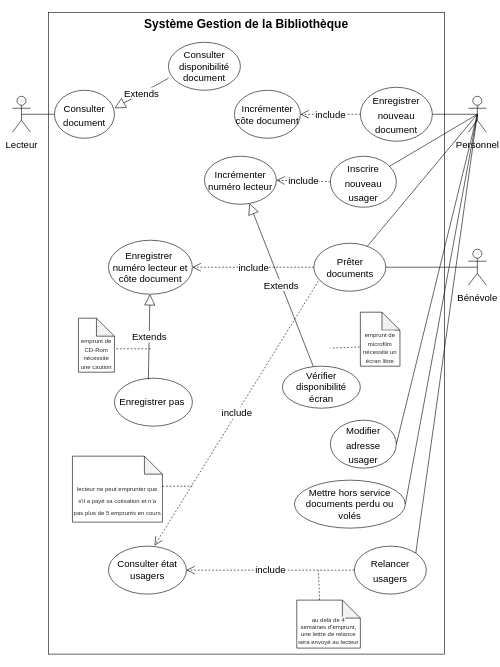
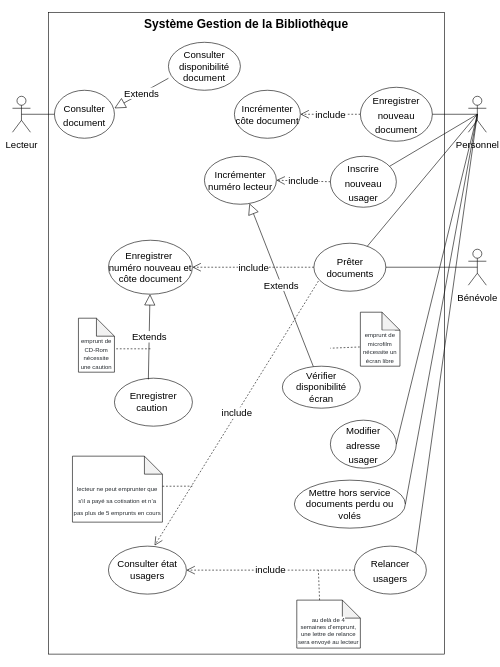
  <mxCell id="0" />
  <mxCell id="1" parent="0" />
  <mxCell id="2" value="Système Gestion de la Bibliothèque" style="whiteSpace=wrap;html=1;verticalAlign=top;fontStyle=1;fontSize=20;" parent="1" vertex="1"><mxGeometry x="80" y="20" width="660" height="1070" as="geometry" /></mxCell>
  <mxCell id="3" value="&lt;font style=&quot;font-size: 16px&quot;&gt;Lecteur&lt;/font&gt;" style="shape=umlActor;verticalLabelPosition=bottom;verticalAlign=top;html=1;outlineConnect=0;fontSize=20;" parent="1" vertex="1"><mxGeometry x="20" y="160" width="30" height="60" as="geometry" /></mxCell>
  <mxCell id="4" value="&lt;span style=&quot;font-size: 16px&quot;&gt;Personnel&lt;/span&gt;" style="shape=umlActor;verticalLabelPosition=bottom;verticalAlign=top;html=1;outlineConnect=0;fontSize=20;" parent="1" vertex="1"><mxGeometry x="780" y="160" width="30" height="60" as="geometry" /></mxCell>
  <mxCell id="5" value="&lt;font style=&quot;font-size: 16px&quot;&gt;Bénévole&lt;/font&gt;" style="shape=umlActor;verticalLabelPosition=bottom;verticalAlign=top;html=1;outlineConnect=0;fontSize=20;" parent="1" vertex="1"><mxGeometry x="780" y="415" width="30" height="60" as="geometry" /></mxCell>
  <mxCell id="6" value="&lt;font style=&quot;font-size: 16px&quot;&gt;Consulter document&lt;/font&gt;" style="ellipse;whiteSpace=wrap;html=1;fontSize=20;" parent="1" vertex="1"><mxGeometry x="90" y="150" width="100" height="80" as="geometry" /></mxCell>
  <mxCell id="7" value="&lt;font style=&quot;font-size: 16px&quot;&gt;Enregistrer nouveau document&lt;/font&gt;" style="ellipse;whiteSpace=wrap;html=1;fontSize=20;" parent="1" vertex="1"><mxGeometry x="600" y="145" width="120" height="90" as="geometry" /></mxCell>
  <mxCell id="8" value="&lt;font style=&quot;font-size: 16px&quot;&gt;Inscrire &lt;br&gt;nouveau usager&lt;/font&gt;" style="ellipse;whiteSpace=wrap;html=1;fontSize=20;" parent="1" vertex="1"><mxGeometry x="550" y="260" width="110" height="85" as="geometry" /></mxCell>
  <mxCell id="9" value="&lt;font style=&quot;font-size: 16px&quot;&gt;Modifier adresse usager&lt;/font&gt;" style="ellipse;whiteSpace=wrap;html=1;fontSize=20;" parent="1" vertex="1"><mxGeometry x="550" y="700" width="110" height="80" as="geometry" /></mxCell>
  <mxCell id="10" value="&lt;font style=&quot;font-size: 16px&quot;&gt;Relancer usagers&lt;/font&gt;" style="ellipse;whiteSpace=wrap;html=1;fontSize=20;" parent="1" vertex="1"><mxGeometry x="590" y="910" width="120" height="80" as="geometry" /></mxCell>
  <mxCell id="11" value="" style="endArrow=none;html=1;rounded=0;fontSize=20;entryX=0.5;entryY=0.5;entryDx=0;entryDy=0;entryPerimeter=0;" parent="1" source="7" target="4" edge="1"><mxGeometry width="50" height="50" relative="1" as="geometry"><mxPoint x="400" y="400" as="sourcePoint" /><mxPoint x="450" y="350" as="targetPoint" /></mxGeometry></mxCell>
  <mxCell id="12" value="" style="endArrow=none;html=1;rounded=0;fontSize=20;exitX=0.5;exitY=0.5;exitDx=0;exitDy=0;exitPerimeter=0;" parent="1" source="4" target="8" edge="1"><mxGeometry width="50" height="50" relative="1" as="geometry"><mxPoint x="400" y="400" as="sourcePoint" /><mxPoint x="450" y="350" as="targetPoint" /></mxGeometry></mxCell>
  <mxCell id="13" value="" style="endArrow=none;html=1;rounded=0;exitX=1;exitY=0.5;exitDx=0;exitDy=0;entryX=0.5;entryY=0.5;entryDx=0;entryDy=0;entryPerimeter=0;" parent="1" source="9" edge="1" target="4"><mxGeometry width="50" height="50" relative="1" as="geometry"><mxPoint x="400" y="440" as="sourcePoint" /><mxPoint x="705" y="190" as="targetPoint" /></mxGeometry></mxCell>
  <mxCell id="14" value="&lt;div&gt;&lt;font style=&quot;font-size: 16px&quot;&gt;Prêter documents&lt;/font&gt;&lt;/div&gt;" style="ellipse;whiteSpace=wrap;html=1;" parent="1" vertex="1"><mxGeometry x="522.5" y="405" width="120" height="80" as="geometry" /></mxCell>
  <mxCell id="15" value="" style="endArrow=none;html=1;rounded=0;fontSize=20;entryX=0.5;entryY=0.5;entryDx=0;entryDy=0;entryPerimeter=0;" parent="1" source="14" target="5" edge="1"><mxGeometry width="50" height="50" relative="1" as="geometry"><mxPoint x="400" y="560" as="sourcePoint" /><mxPoint x="450" y="510" as="targetPoint" /></mxGeometry></mxCell>
  <mxCell id="16" value="Mettre hors service documents perdu ou volés" style="ellipse;whiteSpace=wrap;html=1;fontSize=16;" parent="1" vertex="1"><mxGeometry x="490" y="800" width="185" height="80" as="geometry" /></mxCell>
  <mxCell id="17" value="" style="endArrow=none;html=1;rounded=0;fontSize=16;exitX=1;exitY=0.5;exitDx=0;exitDy=0;entryX=0.5;entryY=0.5;entryDx=0;entryDy=0;entryPerimeter=0;" parent="1" source="16" target="4" edge="1"><mxGeometry width="50" height="50" relative="1" as="geometry"><mxPoint x="400" y="610" as="sourcePoint" /><mxPoint x="450" y="560" as="targetPoint" /></mxGeometry></mxCell>
  <mxCell id="18" value="Consulter état usagers" style="ellipse;whiteSpace=wrap;html=1;fontSize=16;" parent="1" vertex="1"><mxGeometry x="180" y="910" width="130" height="80" as="geometry" /></mxCell>
  <mxCell id="19" value="" style="endArrow=none;html=1;rounded=0;fontSize=16;entryX=0.5;entryY=0.5;entryDx=0;entryDy=0;entryPerimeter=0;" parent="1" source="14" target="4" edge="1"><mxGeometry width="50" height="50" relative="1" as="geometry"><mxPoint x="400" y="490" as="sourcePoint" /><mxPoint x="450" y="440" as="targetPoint" /></mxGeometry></mxCell>
  <mxCell id="20" value="" style="endArrow=none;html=1;rounded=0;fontSize=16;exitX=1;exitY=0;exitDx=0;exitDy=0;entryX=0.5;entryY=0.5;entryDx=0;entryDy=0;entryPerimeter=0;" parent="1" source="10" target="4" edge="1"><mxGeometry width="50" height="50" relative="1" as="geometry"><mxPoint x="400" y="650" as="sourcePoint" /><mxPoint x="450" y="600" as="targetPoint" /></mxGeometry></mxCell>
  <mxCell id="21" value="" style="endArrow=none;html=1;rounded=0;fontSize=16;exitX=0.5;exitY=0.5;exitDx=0;exitDy=0;exitPerimeter=0;" parent="1" source="3" target="6" edge="1"><mxGeometry width="50" height="50" relative="1" as="geometry"><mxPoint x="400" y="530" as="sourcePoint" /><mxPoint x="195" y="200" as="targetPoint" /></mxGeometry></mxCell>
  <mxCell id="22" value="include" style="endArrow=open;endSize=12;dashed=1;html=1;rounded=0;fontSize=16;exitX=0;exitY=0.5;exitDx=0;exitDy=0;" parent="1" source="10" target="18" edge="1"><mxGeometry width="160" relative="1" as="geometry"><mxPoint x="340" y="660" as="sourcePoint" /><mxPoint x="500" y="660" as="targetPoint" /></mxGeometry></mxCell>
  <mxCell id="23" value="include" style="endArrow=open;endSize=12;dashed=1;html=1;rounded=0;fontSize=16;" parent="1" source="14" target="24" edge="1"><mxGeometry width="160" relative="1" as="geometry"><mxPoint x="340" y="480" as="sourcePoint" /><mxPoint x="293.854" y="495" as="targetPoint" /></mxGeometry></mxCell>
- <mxCell id="24" value="Enregistrer&amp;nbsp; numéro lecteur et côte document" style="ellipse;whiteSpace=wrap;html=1;fontSize=16;" parent="1" vertex="1"><mxGeometry x="180" y="400" width="140" height="90" as="geometry" /></mxCell>
- <mxCell id="25" value="Enregistrer pas&amp;nbsp;" style="ellipse;whiteSpace=wrap;html=1;fontSize=16;" parent="1" vertex="1"><mxGeometry x="190" y="630" width="130" height="80" as="geometry" /></mxCell>
+ <mxCell id="24" value="Enregistrer&amp;nbsp; numéro nouveau et côte document" style="ellipse;whiteSpace=wrap;html=1;fontSize=16;" parent="1" vertex="1"><mxGeometry x="180" y="400" width="140" height="90" as="geometry" /></mxCell>
+ <mxCell id="25" value="Enregistrer caution&amp;nbsp;" style="ellipse;whiteSpace=wrap;html=1;fontSize=16;" parent="1" vertex="1"><mxGeometry x="190" y="630" width="130" height="80" as="geometry" /></mxCell>
  <mxCell id="26" value="Vérifier disponibilité &lt;br&gt;écran" style="ellipse;whiteSpace=wrap;html=1;fontSize=16;" parent="1" vertex="1"><mxGeometry x="470" y="610" width="130" height="70" as="geometry" /></mxCell>
  <mxCell id="27" value="Extends" style="endArrow=block;endSize=16;endFill=0;html=1;rounded=0;fontSize=16;" parent="1" source="26" target="35" edge="1"><mxGeometry width="160" relative="1" as="geometry"><mxPoint x="340" y="560" as="sourcePoint" /><mxPoint x="500" y="560" as="targetPoint" /></mxGeometry></mxCell>
  <mxCell id="28" value="Extends" style="endArrow=block;endSize=16;endFill=0;html=1;rounded=0;fontSize=16;exitX=0.435;exitY=0.025;exitDx=0;exitDy=0;exitPerimeter=0;" parent="1" source="25" target="24" edge="1"><mxGeometry width="160" relative="1" as="geometry"><mxPoint x="340" y="700" as="sourcePoint" /><mxPoint x="233.75" y="545" as="targetPoint" /></mxGeometry></mxCell>
  <mxCell id="29" value="&lt;font style=&quot;font-size: 10px&quot;&gt;&amp;nbsp;&lt;br&gt;&lt;span style=&quot;color: rgb(36 , 41 , 46) ; font-family: , &amp;#34;blinkmacsystemfont&amp;#34; , &amp;#34;segoe ui&amp;#34; , &amp;#34;helvetica&amp;#34; , &amp;#34;arial&amp;#34; , sans-serif , &amp;#34;apple color emoji&amp;#34; , &amp;#34;segoe ui emoji&amp;#34; ; text-align: left ; background-color: rgb(255 , 255 , 255)&quot;&gt;&lt;font style=&quot;font-size: 10px&quot;&gt;&lt;br&gt;emprunt de CD-Rom nécessite une caution&lt;/font&gt;&lt;/span&gt;&lt;/font&gt;" style="shape=note;whiteSpace=wrap;html=1;backgroundOutline=1;darkOpacity=0.05;" vertex="1" parent="1"><mxGeometry x="130" y="530" width="60" height="90" as="geometry" /></mxCell>
  <mxCell id="30" value="" style="endArrow=none;dashed=1;html=1;rounded=0;fontSize=12;entryX=1.017;entryY=0.567;entryDx=0;entryDy=0;entryPerimeter=0;" edge="1" parent="1" target="29"><mxGeometry width="50" height="50" relative="1" as="geometry"><mxPoint x="250" y="581" as="sourcePoint" /><mxPoint x="230" y="575" as="targetPoint" /></mxGeometry></mxCell>
  <mxCell id="31" value="&lt;span style=&quot;color: rgb(36 , 41 , 46) ; font-family: , &amp;#34;blinkmacsystemfont&amp;#34; , &amp;#34;segoe ui&amp;#34; , &amp;#34;helvetica&amp;#34; , &amp;#34;arial&amp;#34; , sans-serif , &amp;#34;apple color emoji&amp;#34; , &amp;#34;segoe ui emoji&amp;#34; ; text-align: left ; background-color: rgb(255 , 255 , 255)&quot;&gt;&lt;font style=&quot;font-size: 10px&quot;&gt;&lt;br&gt;&lt;br&gt;emprunt de microfilm nécessite un écran libre&lt;/font&gt;&lt;/span&gt;" style="shape=note;whiteSpace=wrap;html=1;backgroundOutline=1;darkOpacity=0.05;fontSize=12;" vertex="1" parent="1"><mxGeometry x="600" y="520" width="66" height="90" as="geometry" /></mxCell>
  <mxCell id="32" value="" style="endArrow=none;dashed=1;html=1;rounded=0;fontSize=10;exitX=-0.015;exitY=0.644;exitDx=0;exitDy=0;exitPerimeter=0;" edge="1" parent="1" source="31"><mxGeometry width="50" height="50" relative="1" as="geometry"><mxPoint x="400" y="460" as="sourcePoint" /><mxPoint x="550" y="580" as="targetPoint" /></mxGeometry></mxCell>
  <mxCell id="33" value="&lt;font style=&quot;font-size: 16px&quot;&gt;Incrémenter côte document&lt;/font&gt;" style="ellipse;whiteSpace=wrap;html=1;fontSize=10;" vertex="1" parent="1"><mxGeometry x="390" y="150" width="110" height="80" as="geometry" /></mxCell>
  <mxCell id="34" value="include" style="endArrow=open;endSize=12;dashed=1;html=1;rounded=0;fontSize=16;entryX=1;entryY=0.5;entryDx=0;entryDy=0;" edge="1" parent="1" source="7" target="33"><mxGeometry width="160" relative="1" as="geometry"><mxPoint x="340" y="420" as="sourcePoint" /><mxPoint x="500" y="420" as="targetPoint" /></mxGeometry></mxCell>
  <mxCell id="35" value="&lt;font style=&quot;font-size: 16px&quot;&gt;Incrémenter numéro lecteur&lt;/font&gt;" style="ellipse;whiteSpace=wrap;html=1;fontSize=10;" vertex="1" parent="1"><mxGeometry x="340" y="260" width="120" height="80" as="geometry" /></mxCell>
  <mxCell id="36" value="include" style="endArrow=open;endSize=12;dashed=1;html=1;rounded=0;fontSize=16;exitX=0;exitY=0.5;exitDx=0;exitDy=0;entryX=1;entryY=0.5;entryDx=0;entryDy=0;" edge="1" parent="1" source="8" target="35"><mxGeometry width="160" relative="1" as="geometry"><mxPoint x="340" y="420" as="sourcePoint" /><mxPoint x="500" y="420" as="targetPoint" /></mxGeometry></mxCell>
  <mxCell id="37" value="include" style="endArrow=open;endSize=12;dashed=1;html=1;rounded=0;fontSize=16;entryX=0.592;entryY=-0.012;entryDx=0;entryDy=0;exitX=0.063;exitY=0.788;exitDx=0;exitDy=0;entryPerimeter=0;exitPerimeter=0;" edge="1" parent="1" source="14" target="18"><mxGeometry width="160" relative="1" as="geometry"><mxPoint x="340" y="570" as="sourcePoint" /><mxPoint x="500" y="570" as="targetPoint" /></mxGeometry></mxCell>
  <mxCell id="38" value="&lt;p&gt;&lt;span style=&quot;background-color: rgb(255 , 255 , 255) ; color: rgb(36 , 41 , 46) ; font-size: 10px ; text-align: left&quot;&gt;&lt;br&gt;&lt;/span&gt;&lt;/p&gt;&lt;p&gt;&lt;span style=&quot;background-color: rgb(255 , 255 , 255) ; color: rgb(36 , 41 , 46) ; font-size: 10px ; text-align: left&quot;&gt;lecteur ne peut emprunter que s'il a payé sa cotisation et n’a pas plus de 5 emprunts en cours&lt;/span&gt;&lt;br&gt;&lt;/p&gt;" style="shape=note;whiteSpace=wrap;html=1;backgroundOutline=1;darkOpacity=0.05;fontSize=16;" vertex="1" parent="1"><mxGeometry x="120" y="760" width="150" height="110" as="geometry" /></mxCell>
  <mxCell id="39" value="" style="endArrow=none;dashed=1;html=1;rounded=0;fontFamily=Helvetica;fontSize=10;exitX=1;exitY=0.456;exitDx=0;exitDy=0;exitPerimeter=0;" edge="1" parent="1" source="38"><mxGeometry width="50" height="50" relative="1" as="geometry"><mxPoint x="400" y="680" as="sourcePoint" /><mxPoint x="320" y="810" as="targetPoint" /></mxGeometry></mxCell>
  <mxCell id="40" value="&lt;p&gt;&lt;/p&gt;&lt;p&gt;&lt;span style=&quot;background-color: rgb(255 , 255 , 255) ; color: rgb(36 , 41 , 46)&quot;&gt;&lt;br&gt;&lt;/span&gt;&lt;/p&gt;&lt;p&gt;&lt;span style=&quot;background-color: rgb(255 , 255 , 255) ; color: rgb(36 , 41 , 46)&quot;&gt;au delà de 4 semaines&amp;nbsp;&lt;/span&gt;&lt;span style=&quot;background-color: rgb(255 , 255 , 255) ; color: rgb(36 , 41 , 46)&quot;&gt;d’emprunt, une lettre de relance sera envoyé au lecteur&lt;/span&gt;&lt;/p&gt;&lt;p&gt;&lt;/p&gt;" style="shape=note;whiteSpace=wrap;html=1;backgroundOutline=1;darkOpacity=0.05;fontFamily=Helvetica;fontSize=10;" vertex="1" parent="1"><mxGeometry x="494" y="1000" width="106" height="80" as="geometry" /></mxCell>
  <mxCell id="41" value="" style="endArrow=none;dashed=1;html=1;rounded=0;fontFamily=Helvetica;fontSize=10;exitX=0;exitY=0;exitDx=38;exitDy=0;exitPerimeter=0;" edge="1" parent="1" source="40"><mxGeometry width="50" height="50" relative="1" as="geometry"><mxPoint x="400" y="1010" as="sourcePoint" /><mxPoint x="530" y="950" as="targetPoint" /></mxGeometry></mxCell>
  <mxCell id="42" value="Consulter disponibilité document" style="ellipse;whiteSpace=wrap;html=1;fontFamily=Helvetica;fontSize=16;" vertex="1" parent="1"><mxGeometry x="280" y="70" width="120" height="80" as="geometry" /></mxCell>
  <mxCell id="43" value="Extends" style="endArrow=block;endSize=16;endFill=0;html=1;rounded=0;fontFamily=Helvetica;fontSize=16;entryX=1;entryY=0.375;entryDx=0;entryDy=0;entryPerimeter=0;exitX=0;exitY=0.75;exitDx=0;exitDy=0;exitPerimeter=0;" edge="1" parent="1" source="42" target="6"><mxGeometry width="160" relative="1" as="geometry"><mxPoint x="340" y="380" as="sourcePoint" /><mxPoint x="500" y="380" as="targetPoint" /></mxGeometry></mxCell>
